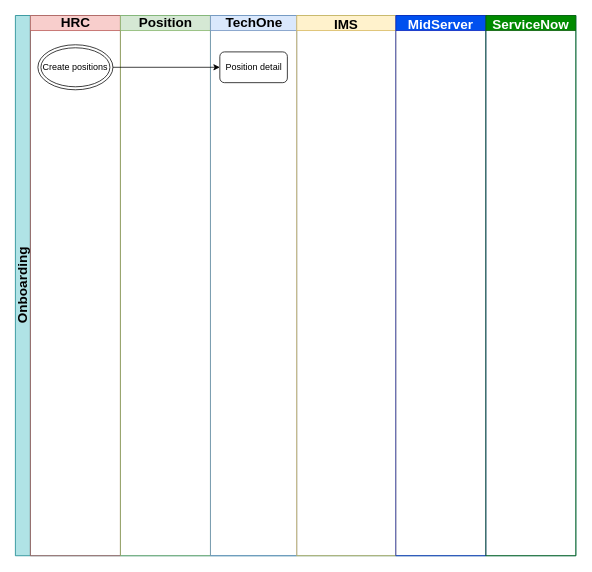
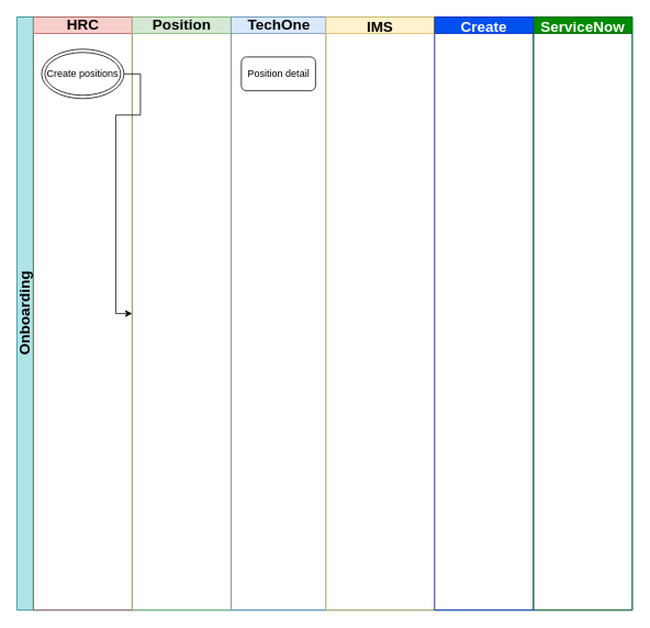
  <mxCell id="0" />
  <mxCell id="1" parent="0" />
  <mxCell id="2" value="Onboarding" style="swimlane;html=1;childLayout=stackLayout;resizeParent=1;resizeParentMax=0;startSize=20;horizontal=0;horizontalStack=1;fillColor=#b0e3e6;strokeColor=#0e8088;fontSize=18;" vertex="1" parent="1"><mxGeometry x="20" y="20" width="747" height="720" as="geometry" /></mxCell>
  <mxCell id="3" value="HRC" style="swimlane;html=1;startSize=20;fillColor=#f8cecc;strokeColor=#b85450;fontSize=18;" vertex="1" parent="2"><mxGeometry x="20" width="120" height="720" as="geometry" /></mxCell>
  <mxCell id="4" value="Create positions" style="ellipse;shape=doubleEllipse;whiteSpace=wrap;html=1;fontSize=12;" vertex="1" parent="3"><mxGeometry x="10" y="39" width="100" height="60" as="geometry" /></mxCell>
  <mxCell id="5" value="Position" style="swimlane;html=1;startSize=20;fillColor=#d5e8d4;strokeColor=#82b366;fontSize=18;" vertex="1" parent="2"><mxGeometry x="140" width="120" height="720" as="geometry" /></mxCell>
  <mxCell id="6" value="TechOne" style="swimlane;html=1;startSize=20;fillColor=#dae8fc;strokeColor=#6c8ebf;fontSize=18;" vertex="1" parent="2"><mxGeometry x="260" width="115" height="720" as="geometry" /></mxCell>
  <mxCell id="7" value="Position detail" style="rounded=1;whiteSpace=wrap;html=1;fontSize=12;" vertex="1" parent="6"><mxGeometry x="12.5" y="48.5" width="90" height="41" as="geometry" /></mxCell>
  <mxCell id="8" value="IMS" style="swimlane;startSize=20;fillColor=#fff2cc;strokeColor=#d6b656;fontSize=18;" vertex="1" parent="2"><mxGeometry x="375" width="132" height="720" as="geometry" /></mxCell>
- <mxCell id="9" value="MidServer" style="swimlane;startSize=20;fillColor=#0050ef;strokeColor=#001DBC;fontColor=#ffffff;fontSize=18;" vertex="1" parent="2"><mxGeometry x="507" width="120" height="720" as="geometry" /></mxCell>
+ <mxCell id="9" value="Create" style="swimlane;startSize=20;fillColor=#0050ef;strokeColor=#001DBC;fontColor=#ffffff;fontSize=18;" vertex="1" parent="2"><mxGeometry x="507" width="120" height="720" as="geometry" /></mxCell>
  <mxCell id="10" value="ServiceNow" style="swimlane;startSize=20;fillColor=#008a00;strokeColor=#005700;fontColor=#ffffff;fontSize=18;" vertex="1" parent="2"><mxGeometry x="627" width="120" height="720" as="geometry" /></mxCell>
- <mxCell id="11" style="edgeStyle=orthogonalEdgeStyle;rounded=0;orthogonalLoop=1;jettySize=auto;html=1;fontSize=12;" edge="1" parent="2" source="4" target="7"><mxGeometry relative="1" as="geometry" /></mxCell>
+ <mxCell id="11" style="edgeStyle=orthogonalEdgeStyle;rounded=0;orthogonalLoop=1;jettySize=auto;html=1;fontSize=12;" edge="1" parent="2" source="4" target="5"><mxGeometry relative="1" as="geometry" /></mxCell>
